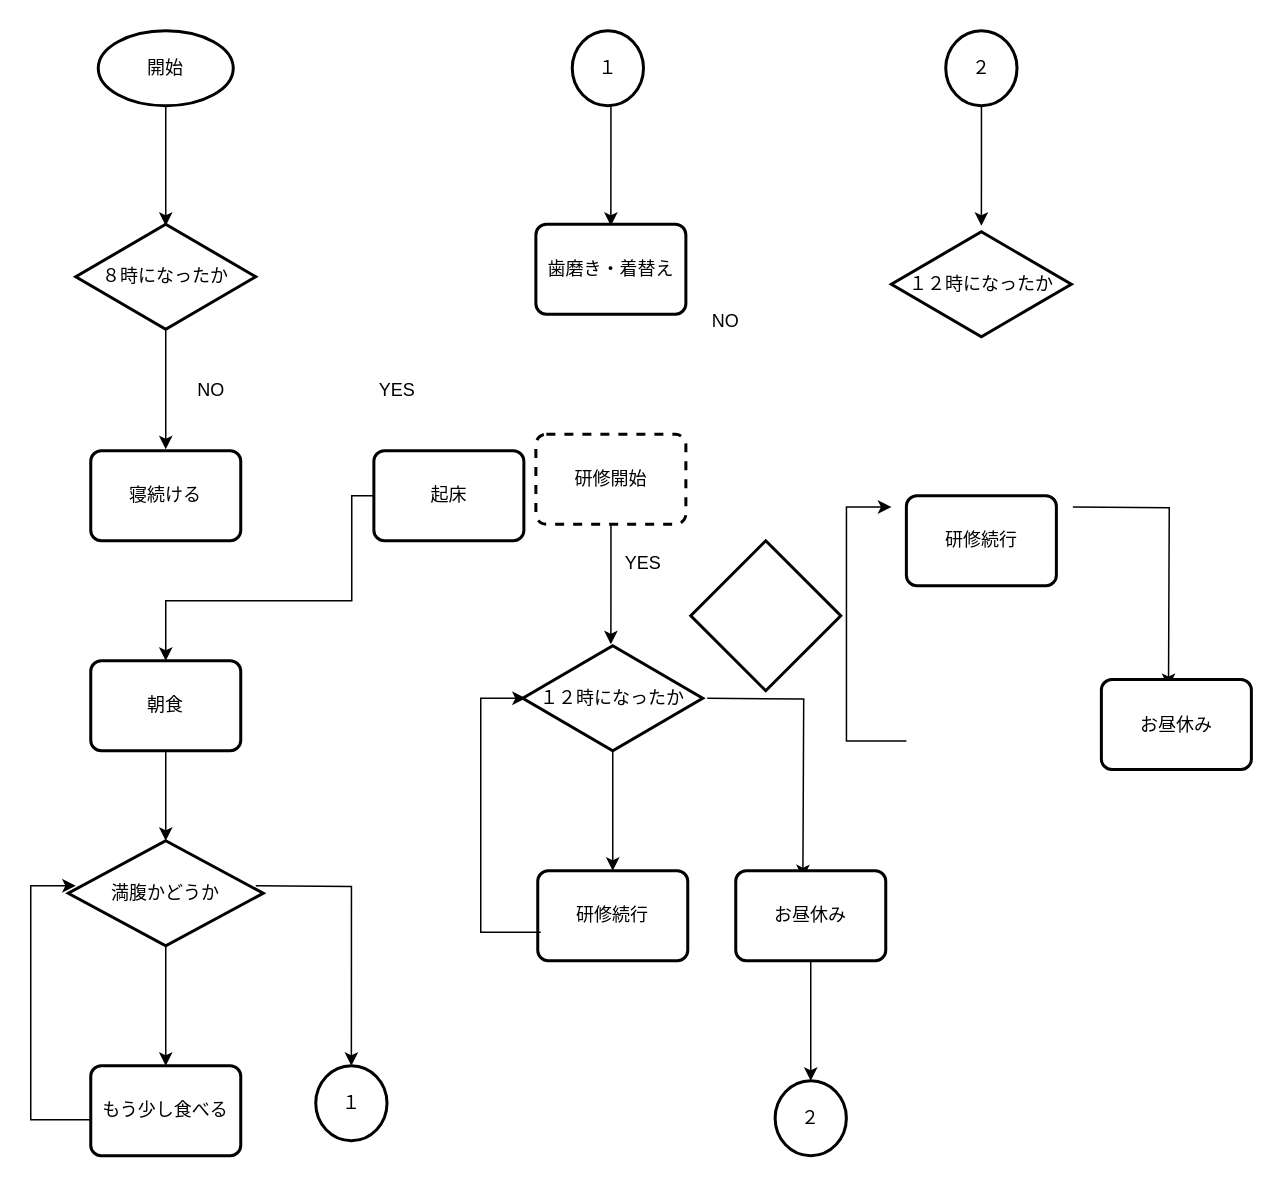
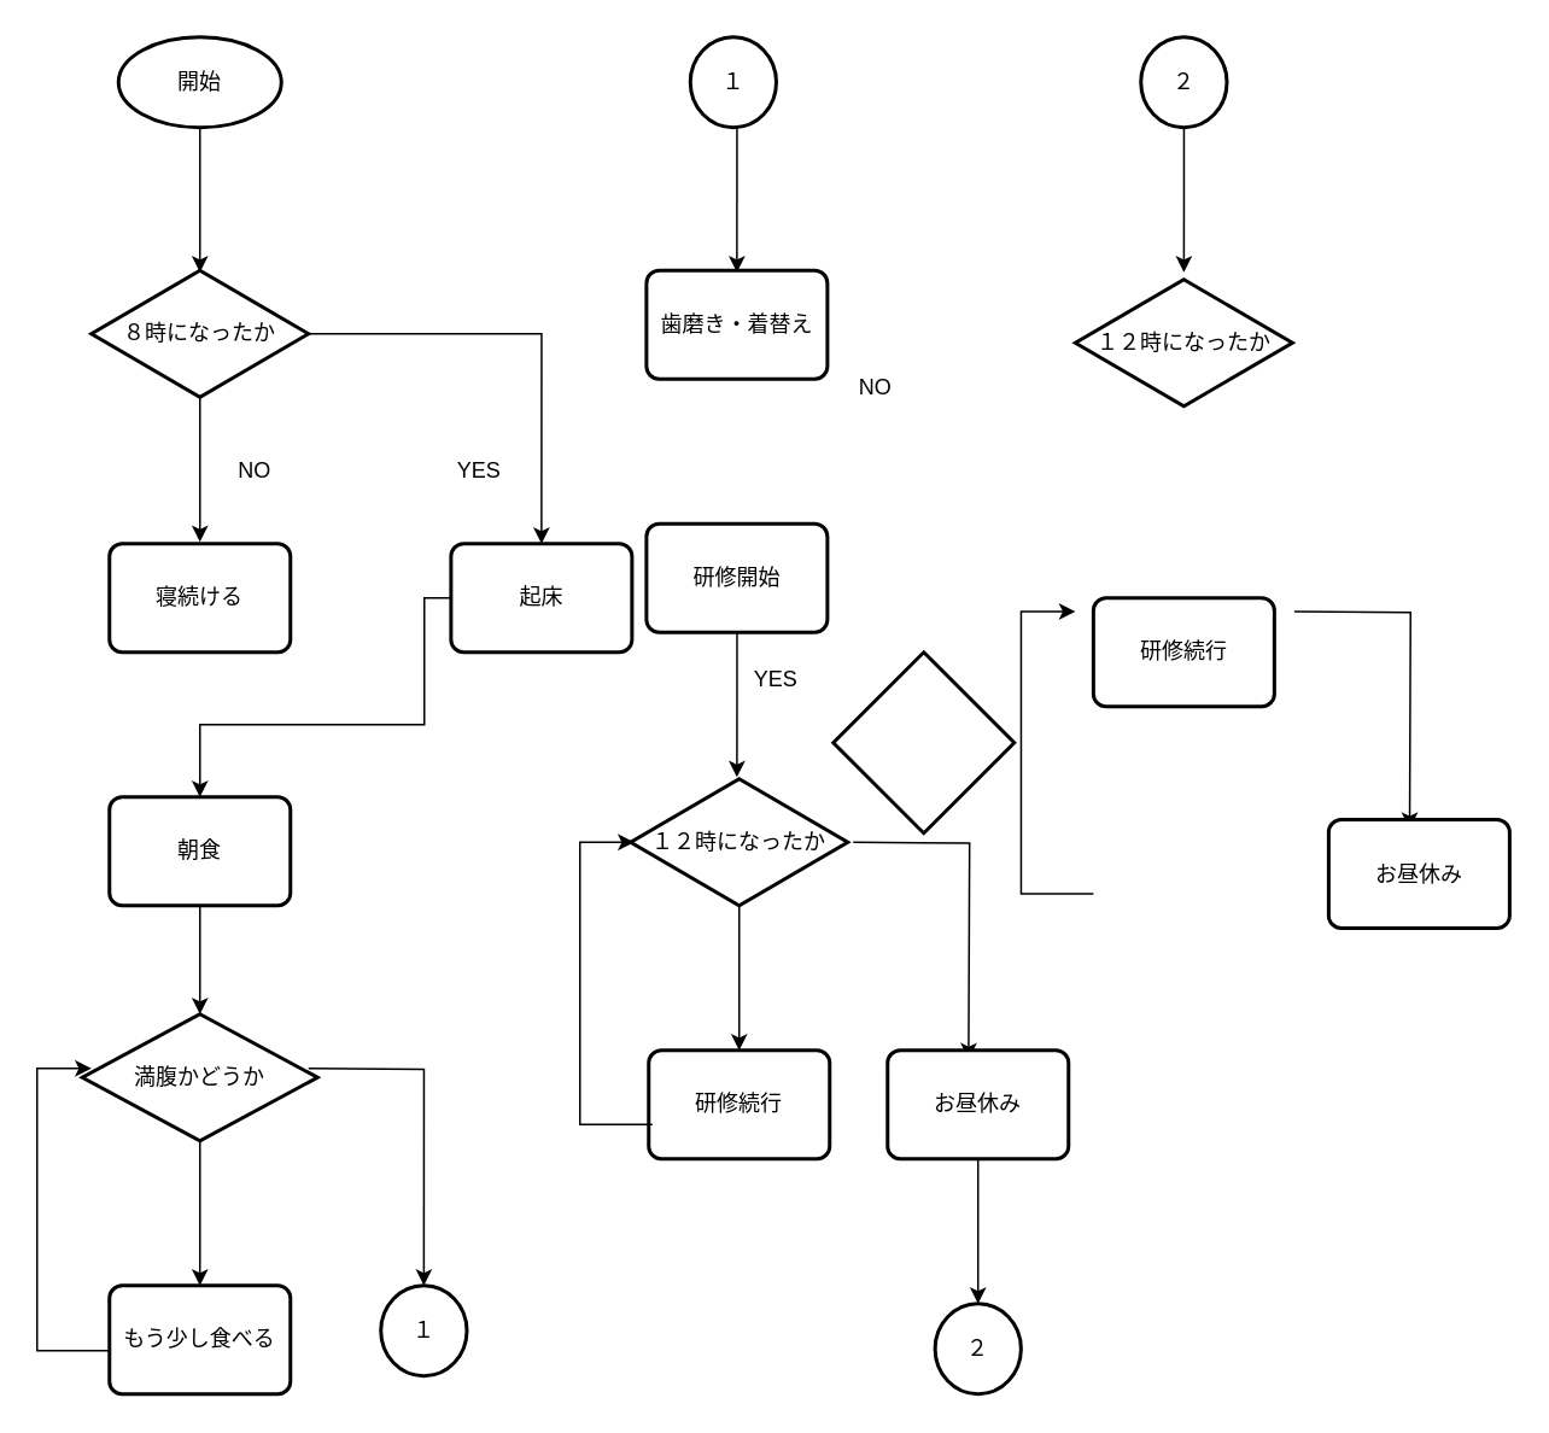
  <mxCell id="0" />
  <mxCell id="1" parent="0" />
  <mxCell id="2" source="3" value="" parent="1" style="edgeStyle=orthogonalEdgeStyle;rounded=0;orthogonalLoop=1;jettySize=auto;html=1;" edge="1"><mxGeometry as="geometry" relative="1"><mxPoint as="targetPoint" y="150" x="110" /></mxGeometry></mxCell>
  <mxCell id="3" value="開始" parent="1" style="strokeWidth=2;html=1;shape=mxgraph.flowchart.start_1;whiteSpace=wrap;direction=west;" vertex="1"><mxGeometry height="50" width="90" as="geometry" y="20" x="65" /></mxCell>
  <mxCell id="4" value="１" parent="1" style="strokeWidth=2;html=1;shape=mxgraph.flowchart.start_2;whiteSpace=wrap;" vertex="1"><mxGeometry height="50" width="47.5" as="geometry" y="710" x="210" /></mxCell>
  <mxCell id="5" value="" parent="1" style="edgeStyle=orthogonalEdgeStyle;rounded=0;orthogonalLoop=1;jettySize=auto;html=1;" edge="1"><mxGeometry as="geometry" relative="1"><mxPoint as="sourcePoint" y="70" x="406.8" /><mxPoint as="targetPoint" y="150" x="406.75" /></mxGeometry></mxCell>
  <mxCell id="6" value="１" parent="1" style="strokeWidth=2;html=1;shape=mxgraph.flowchart.start_2;whiteSpace=wrap;" vertex="1"><mxGeometry height="50" width="47.5" as="geometry" y="20" x="381" /></mxCell>
  <mxCell id="7" source="8" value="" parent="1" style="edgeStyle=orthogonalEdgeStyle;rounded=0;orthogonalLoop=1;jettySize=auto;html=1;" edge="1" target="25"><mxGeometry as="geometry" relative="1" /></mxCell>
  <mxCell id="8" value="朝食" parent="1" style="rounded=1;whiteSpace=wrap;html=1;absoluteArcSize=1;arcSize=14;strokeWidth=2;" vertex="1"><mxGeometry height="60" width="100" as="geometry" y="440" x="60" /></mxCell>
  <mxCell id="9" source="11" value="" parent="1" style="edgeStyle=orthogonalEdgeStyle;rounded=0;orthogonalLoop=1;jettySize=auto;html=1;" edge="1"><mxGeometry as="geometry" relative="1"><mxPoint as="targetPoint" y="299" x="110" /></mxGeometry></mxCell>
+ <mxCell id="10" source="11" value="" parent="1" style="edgeStyle=orthogonalEdgeStyle;rounded=0;orthogonalLoop=1;jettySize=auto;html=1;entryX=0.5;entryY=0;entryDx=0;entryDy=0;" edge="1" target="14"><mxGeometry as="geometry" relative="1"><mxPoint as="targetPoint" y="184" x="250" /></mxGeometry></mxCell>
  <mxCell id="11" value="８時になったか" parent="1" style="strokeWidth=2;html=1;shape=mxgraph.flowchart.decision;whiteSpace=wrap;" vertex="1"><mxGeometry height="70" width="120" as="geometry" y="149" x="50" /></mxCell>
  <mxCell id="12" value="NO" parent="1" style="text;html=1;align=center;verticalAlign=middle;resizable=0;points=[];autosize=1;" vertex="1"><mxGeometry height="20" width="30" as="geometry" y="250" x="125" /></mxCell>
  <mxCell id="13" source="14" value="" parent="1" style="edgeStyle=orthogonalEdgeStyle;rounded=0;orthogonalLoop=1;jettySize=auto;html=1;" edge="1"><mxGeometry as="geometry" relative="1"><mxPoint as="targetPoint" y="440" x="110" /><Array as="points"><mxPoint y="400" x="234" /><mxPoint y="400" x="110" /></Array></mxGeometry></mxCell>
  <mxCell id="14" value="起床" parent="1" style="rounded=1;whiteSpace=wrap;html=1;absoluteArcSize=1;arcSize=14;strokeWidth=2;" vertex="1"><mxGeometry x="248.75" y="300" height="60" width="100" as="geometry" /></mxCell>
  <mxCell id="15" value="YES" parent="1" style="text;html=1;align=center;verticalAlign=middle;resizable=0;points=[];autosize=1;" vertex="1"><mxGeometry height="20" width="40" as="geometry" y="250" x="243.75" /></mxCell>
  <mxCell id="16" value="NO" parent="1" style="text;html=1;align=center;verticalAlign=middle;resizable=0;points=[];autosize=1;" vertex="1"><mxGeometry height="20" width="30" as="geometry" y="204" x="468" /></mxCell>
  <mxCell id="17" value="歯磨き・着替え" parent="1" style="rounded=1;whiteSpace=wrap;html=1;absoluteArcSize=1;arcSize=14;strokeWidth=2;" vertex="1"><mxGeometry height="60" width="100" as="geometry" y="149" x="356.75" /></mxCell>
  <mxCell id="18" source="19" value="" parent="1" style="edgeStyle=orthogonalEdgeStyle;rounded=0;orthogonalLoop=1;jettySize=auto;html=1;" edge="1"><mxGeometry as="geometry" relative="1"><mxPoint as="targetPoint" y="429" x="406.75" /></mxGeometry></mxCell>
- <mxCell id="19" value="研修開始" parent="1" style="rounded=1;whiteSpace=wrap;html=1;absoluteArcSize=1;arcSize=14;strokeWidth=2;dashed=1;" vertex="1"><mxGeometry height="60" width="100" as="geometry" y="289" x="356.75" /></mxCell>
+ <mxCell id="19" value="研修開始" parent="1" style="rounded=1;whiteSpace=wrap;html=1;absoluteArcSize=1;arcSize=14;strokeWidth=2;" vertex="1"><mxGeometry height="60" width="100" as="geometry" y="289" x="356.75" /></mxCell>
  <mxCell id="20" source="21" value="" parent="1" style="edgeStyle=orthogonalEdgeStyle;rounded=0;orthogonalLoop=1;jettySize=auto;html=1;" edge="1"><mxGeometry as="geometry" relative="1"><mxPoint as="targetPoint" y="150" x="653.75" /></mxGeometry></mxCell>
  <mxCell id="21" value="２" parent="1" style="strokeWidth=2;html=1;shape=mxgraph.flowchart.start_2;whiteSpace=wrap;" vertex="1"><mxGeometry height="50" width="47.5" as="geometry" y="20" x="630" /></mxCell>
  <mxCell id="22" value="YES" parent="1" style="text;html=1;align=center;verticalAlign=middle;resizable=0;points=[];autosize=1;" vertex="1"><mxGeometry height="20" width="40" as="geometry" y="365" x="408" /></mxCell>
  <mxCell id="23" value="寝続ける" parent="1" style="rounded=1;whiteSpace=wrap;html=1;absoluteArcSize=1;arcSize=14;strokeWidth=2;" vertex="1"><mxGeometry height="60" width="100" as="geometry" y="300" x="60" /></mxCell>
  <mxCell id="24" source="25" value="" parent="1" style="edgeStyle=orthogonalEdgeStyle;rounded=0;orthogonalLoop=1;jettySize=auto;html=1;" edge="1"><mxGeometry as="geometry" relative="1"><mxPoint as="targetPoint" y="710" x="110" /></mxGeometry></mxCell>
  <mxCell id="25" value="満腹かどうか" parent="1" style="strokeWidth=2;html=1;shape=mxgraph.flowchart.decision;whiteSpace=wrap;" vertex="1"><mxGeometry height="70" width="130" as="geometry" y="560" x="45" /></mxCell>
  <mxCell id="26" value="" parent="1" style="edgeStyle=orthogonalEdgeStyle;rounded=0;orthogonalLoop=1;jettySize=auto;html=1;entryX=0.5;entryY=0;entryDx=0;entryDy=0;entryPerimeter=0;" edge="1" target="4"><mxGeometry as="geometry" relative="1"><mxPoint as="sourcePoint" y="590" x="170" /><mxPoint as="targetPoint" y="690" x="234" /></mxGeometry></mxCell>
  <mxCell id="27" value="もう少し食べる" parent="1" style="rounded=1;whiteSpace=wrap;html=1;absoluteArcSize=1;arcSize=14;strokeWidth=2;" vertex="1"><mxGeometry height="60" width="100" as="geometry" y="710" x="60" /></mxCell>
  <mxCell id="28" value="" parent="1" style="edgeStyle=orthogonalEdgeStyle;rounded=0;orthogonalLoop=1;jettySize=auto;html=1;" edge="1"><mxGeometry as="geometry" relative="1"><mxPoint as="sourcePoint" y="746" x="60" /><mxPoint as="targetPoint" y="590" x="50" /><Array as="points"><mxPoint y="746" x="20" /><mxPoint y="590" x="20" /><mxPoint y="590" x="50" /></Array></mxGeometry></mxCell>
  <mxCell id="29" source="30" value="" parent="1" style="edgeStyle=orthogonalEdgeStyle;rounded=0;orthogonalLoop=1;jettySize=auto;html=1;" edge="1"><mxGeometry as="geometry" relative="1"><mxPoint as="targetPoint" y="580" x="408" /></mxGeometry></mxCell>
  <mxCell id="30" value="１２時になったか" parent="1" style="strokeWidth=2;html=1;shape=mxgraph.flowchart.decision;whiteSpace=wrap;" vertex="1"><mxGeometry height="70" width="120" as="geometry" y="430" x="348" /></mxCell>
  <mxCell id="31" value="研修続行" parent="1" style="rounded=1;whiteSpace=wrap;html=1;absoluteArcSize=1;arcSize=14;strokeWidth=2;" vertex="1"><mxGeometry height="60" width="100" as="geometry" y="580" x="358" /></mxCell>
  <mxCell id="32" value="" parent="1" style="edgeStyle=orthogonalEdgeStyle;rounded=0;orthogonalLoop=1;jettySize=auto;html=1;" edge="1"><mxGeometry as="geometry" relative="1"><mxPoint as="sourcePoint" y="621" x="360" /><mxPoint as="targetPoint" y="465" x="350" /><Array as="points"><mxPoint y="621" x="320" /><mxPoint y="465" x="320" /><mxPoint y="465" x="350" /></Array></mxGeometry></mxCell>
  <mxCell id="33" value="" parent="1" style="edgeStyle=orthogonalEdgeStyle;rounded=0;orthogonalLoop=1;jettySize=auto;html=1;entryX=0.5;entryY=0;entryDx=0;entryDy=0;entryPerimeter=0;" edge="1"><mxGeometry as="geometry" relative="1"><mxPoint as="sourcePoint" y="465" x="471" /><mxPoint as="targetPoint" y="585" x="534.75" /></mxGeometry></mxCell>
  <mxCell id="34" source="35" value="" parent="1" style="edgeStyle=orthogonalEdgeStyle;rounded=0;orthogonalLoop=1;jettySize=auto;html=1;" edge="1"><mxGeometry as="geometry" relative="1"><mxPoint as="targetPoint" y="720" x="540" /></mxGeometry></mxCell>
  <mxCell id="35" value="お昼休み" parent="1" style="rounded=1;whiteSpace=wrap;html=1;absoluteArcSize=1;arcSize=14;strokeWidth=2;" vertex="1"><mxGeometry height="60" width="100" as="geometry" y="580" x="490" /></mxCell>
  <mxCell id="36" value="２" parent="1" style="strokeWidth=2;html=1;shape=mxgraph.flowchart.start_2;whiteSpace=wrap;" vertex="1"><mxGeometry height="50" width="47.5" as="geometry" y="720" x="516.25" /></mxCell>
  <mxCell id="37" value="１２時になったか" parent="1" style="strokeWidth=2;html=1;shape=mxgraph.flowchart.decision;whiteSpace=wrap;" vertex="1"><mxGeometry height="70" width="120" as="geometry" y="154" x="593.75" /></mxCell>
  <mxCell id="38" value="研修続行" parent="1" style="rounded=1;whiteSpace=wrap;html=1;absoluteArcSize=1;arcSize=14;strokeWidth=2;" vertex="1"><mxGeometry height="60" width="100" as="geometry" y="330" x="603.75" /></mxCell>
  <mxCell id="39" value="" parent="1" style="edgeStyle=orthogonalEdgeStyle;rounded=0;orthogonalLoop=1;jettySize=auto;html=1;" edge="1"><mxGeometry as="geometry" relative="1"><mxPoint as="sourcePoint" y="493.5" x="603.75" /><mxPoint as="targetPoint" y="337.5" x="593.75" /><Array as="points"><mxPoint y="493.5" x="563.75" /><mxPoint y="337.5" x="563.75" /><mxPoint y="337.5" x="593.75" /></Array></mxGeometry></mxCell>
  <mxCell id="40" value="" parent="1" style="edgeStyle=orthogonalEdgeStyle;rounded=0;orthogonalLoop=1;jettySize=auto;html=1;entryX=0.5;entryY=0;entryDx=0;entryDy=0;entryPerimeter=0;" edge="1"><mxGeometry as="geometry" relative="1"><mxPoint as="sourcePoint" y="337.5" x="714.75" /><mxPoint as="targetPoint" y="457.5" x="778.5" /></mxGeometry></mxCell>
  <mxCell id="41" value="お昼休み" parent="1" style="rounded=1;whiteSpace=wrap;html=1;absoluteArcSize=1;arcSize=14;strokeWidth=2;" vertex="1"><mxGeometry height="60" width="100" as="geometry" y="452.5" x="733.75" /></mxCell>
  <mxCell id="42" value="" parent="1" style="strokeWidth=2;html=1;shape=mxgraph.flowchart.decision;whiteSpace=wrap;" vertex="1"><mxGeometry height="100" width="100" as="geometry" y="360" x="460" /></mxCell>
